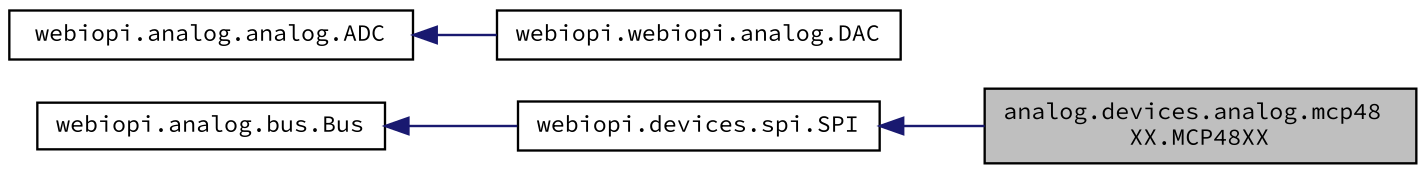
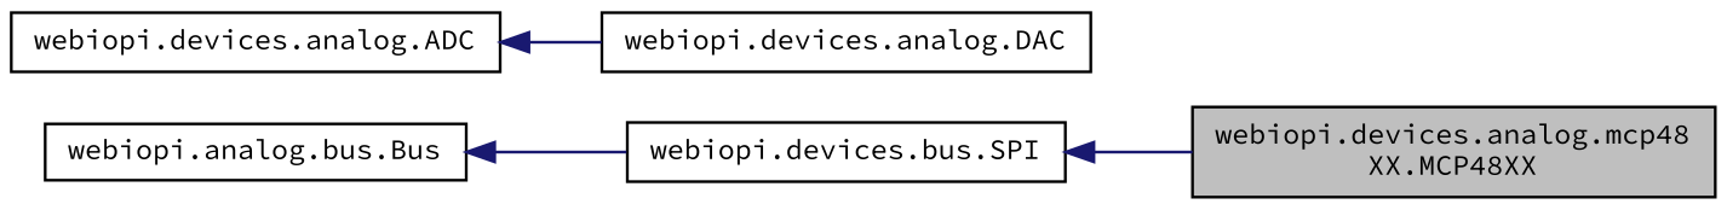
  digraph {
    fontname="Source Code Pro"
    rankdir=LR
    node [color=black fillcolor=white fontname="Source Code Pro" fontsize=10 shape=record style=filled]
    edge [color=midnightblue dir=back fontname="Source Code Pro" fontsize=10 labelfontname=Helvetica labelfontsize=10 style=solid]
-   n1 [fillcolor=grey75 fontcolor=black height=0.2 label="analog.devices.analog.mcp48\lXX.MCP48XX" width=0.4]
-   n2 [height=0.2 label="webiopi.devices.spi.SPI" width=0.4]
+   n1 [fillcolor=grey75 fontcolor=black height=0.2 label="webiopi.devices.analog.mcp48\lXX.MCP48XX" width=0.4]
+   n2 [height=0.2 label="webiopi.devices.bus.SPI" width=0.4]
    n3 [height=0.2 label="webiopi.analog.bus.Bus" width=0.4]
-   n4 [height=0.2 label="webiopi.webiopi.analog.DAC" width=0.4]
-   n5 [height=0.2 label="webiopi.analog.analog.ADC" width=0.4]
+   n4 [height=0.2 label="webiopi.devices.analog.DAC" width=0.4]
+   n5 [height=0.2 label="webiopi.devices.analog.ADC" width=0.4]
    n2 -> n1
    n3 -> n2
    n5 -> n4
  }
